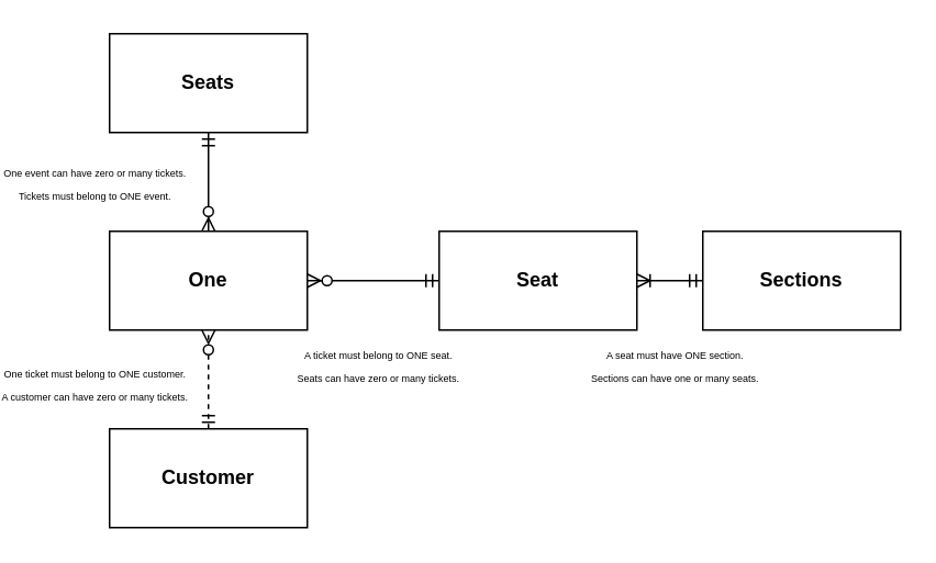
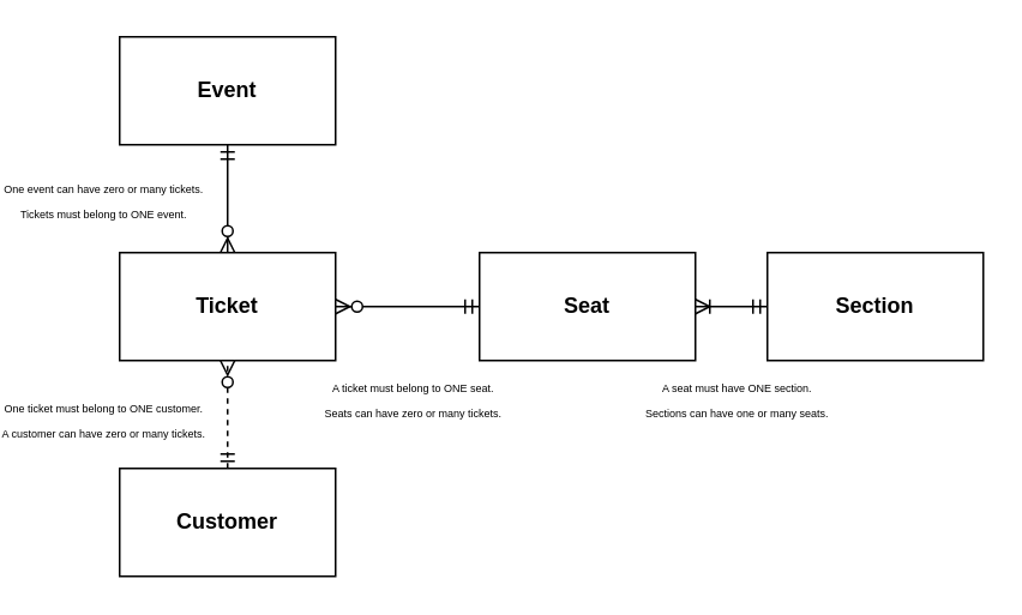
  <mxCell id="0" />
  <mxCell id="1" parent="0" />
- <mxCell id="2" value="One" style="rounded=0;whiteSpace=wrap;html=1;fontStyle=1" vertex="1" parent="1"><mxGeometry x="20" y="140" width="120" height="60" as="geometry" /></mxCell>
- <mxCell id="3" value="Seats" style="rounded=0;whiteSpace=wrap;html=1;fontStyle=1" vertex="1" parent="1"><mxGeometry x="20" y="20" width="120" height="60" as="geometry" /></mxCell>
+ <mxCell id="2" value="Ticket" style="rounded=0;whiteSpace=wrap;html=1;fontStyle=1" vertex="1" parent="1"><mxGeometry x="20" y="140" width="120" height="60" as="geometry" /></mxCell>
+ <mxCell id="3" value="Event" style="rounded=0;whiteSpace=wrap;html=1;fontStyle=1" vertex="1" parent="1"><mxGeometry x="20" y="20" width="120" height="60" as="geometry" /></mxCell>
  <mxCell id="4" value="Customer" style="rounded=0;whiteSpace=wrap;html=1;fontStyle=1" vertex="1" parent="1"><mxGeometry x="20" y="260" width="120" height="60" as="geometry" /></mxCell>
  <mxCell id="5" value="Seat" style="rounded=0;whiteSpace=wrap;html=1;fontStyle=1" vertex="1" parent="1"><mxGeometry x="220" y="140" width="120" height="60" as="geometry" /></mxCell>
- <mxCell id="6" value="Sections" style="rounded=0;whiteSpace=wrap;html=1;fontStyle=1" vertex="1" parent="1"><mxGeometry x="380" y="140" width="120" height="60" as="geometry" /></mxCell>
+ <mxCell id="6" value="Section" style="rounded=0;whiteSpace=wrap;html=1;fontStyle=1" vertex="1" parent="1"><mxGeometry x="380" y="140" width="120" height="60" as="geometry" /></mxCell>
  <mxCell id="7" value="" style="fontSize=12;html=1;endArrow=ERzeroToMany;startArrow=ERmandOne;exitX=0.5;exitY=1;exitDx=0;exitDy=0;entryX=0.5;entryY=0;entryDx=0;entryDy=0;edgeStyle=orthogonalEdgeStyle;" edge="1" parent="1" source="3" target="2"><mxGeometry width="100" height="100" relative="1" as="geometry"><mxPoint x="210" y="90" as="sourcePoint" /><mxPoint x="220" y="20" as="targetPoint" /></mxGeometry></mxCell>
  <mxCell id="8" value="&lt;font style=&quot;font-size: 6px;&quot;&gt;One event can have zero or many tickets.&lt;/font&gt;&lt;div&gt;&lt;font style=&quot;font-size: 6px;&quot;&gt;Tickets must belong to ONE event.&lt;/font&gt;&lt;/div&gt;" style="edgeLabel;html=1;align=center;verticalAlign=middle;resizable=0;points=[];" vertex="1" connectable="0" parent="7"><mxGeometry x="-0.043" relative="1" as="geometry"><mxPoint x="-70" as="offset" /></mxGeometry></mxCell>
  <mxCell id="9" value="" style="fontSize=12;html=1;endArrow=ERzeroToMany;startArrow=ERmandOne;exitX=0.5;exitY=0;exitDx=0;exitDy=0;entryX=0.5;entryY=1;entryDx=0;entryDy=0;edgeStyle=orthogonalEdgeStyle;dashed=1;" edge="1" parent="1" source="4" target="2"><mxGeometry width="100" height="100" relative="1" as="geometry"><mxPoint x="170" y="200" as="sourcePoint" /><mxPoint x="170" y="260" as="targetPoint" /></mxGeometry></mxCell>
  <mxCell id="10" value="&lt;span style=&quot;font-size: 6px;&quot;&gt;One ticket must belong to ONE customer.&lt;/span&gt;&lt;div&gt;&lt;span style=&quot;font-size: 6px;&quot;&gt;A customer can have zero or many tickets.&lt;/span&gt;&lt;/div&gt;" style="edgeLabel;html=1;align=center;verticalAlign=middle;resizable=0;points=[];" vertex="1" connectable="0" parent="9"><mxGeometry x="-0.043" relative="1" as="geometry"><mxPoint x="-70" as="offset" /></mxGeometry></mxCell>
  <mxCell id="11" value="" style="fontSize=12;html=1;endArrow=ERzeroToMany;startArrow=ERmandOne;exitX=0;exitY=0.5;exitDx=0;exitDy=0;entryX=1;entryY=0.5;entryDx=0;entryDy=0;edgeStyle=orthogonalEdgeStyle;" edge="1" parent="1" source="5" target="2"><mxGeometry width="100" height="100" relative="1" as="geometry"><mxPoint x="90" y="270" as="sourcePoint" /><mxPoint x="90" y="210" as="targetPoint" /></mxGeometry></mxCell>
  <mxCell id="12" value="&lt;span style=&quot;font-size: 6px;&quot;&gt;A ticket must belong to ONE seat.&lt;/span&gt;&lt;div&gt;&lt;span style=&quot;font-size: 6px;&quot;&gt;Seats can have zero or many tickets.&lt;/span&gt;&lt;/div&gt;" style="edgeLabel;html=1;align=center;verticalAlign=middle;resizable=0;points=[];" vertex="1" connectable="0" parent="11"><mxGeometry x="-0.043" relative="1" as="geometry"><mxPoint y="50" as="offset" /></mxGeometry></mxCell>
  <mxCell id="13" value="" style="edgeStyle=entityRelationEdgeStyle;fontSize=12;html=1;endArrow=ERoneToMany;startArrow=ERmandOne;entryX=1;entryY=0.5;entryDx=0;entryDy=0;exitX=0;exitY=0.5;exitDx=0;exitDy=0;" edge="1" parent="1" source="6" target="5"><mxGeometry width="100" height="100" relative="1" as="geometry"><mxPoint x="260" y="190" as="sourcePoint" /><mxPoint x="360" y="90" as="targetPoint" /></mxGeometry></mxCell>
  <mxCell id="14" value="&lt;span style=&quot;font-size: 6px;&quot;&gt;A seat must have ONE section.&lt;/span&gt;&lt;div&gt;&lt;span style=&quot;font-size: 6px;&quot;&gt;Sections can have one or many seats.&lt;/span&gt;&lt;/div&gt;" style="edgeLabel;html=1;align=center;verticalAlign=middle;resizable=0;points=[];" vertex="1" connectable="0" parent="13"><mxGeometry x="0.041" relative="1" as="geometry"><mxPoint y="50" as="offset" /></mxGeometry></mxCell>
